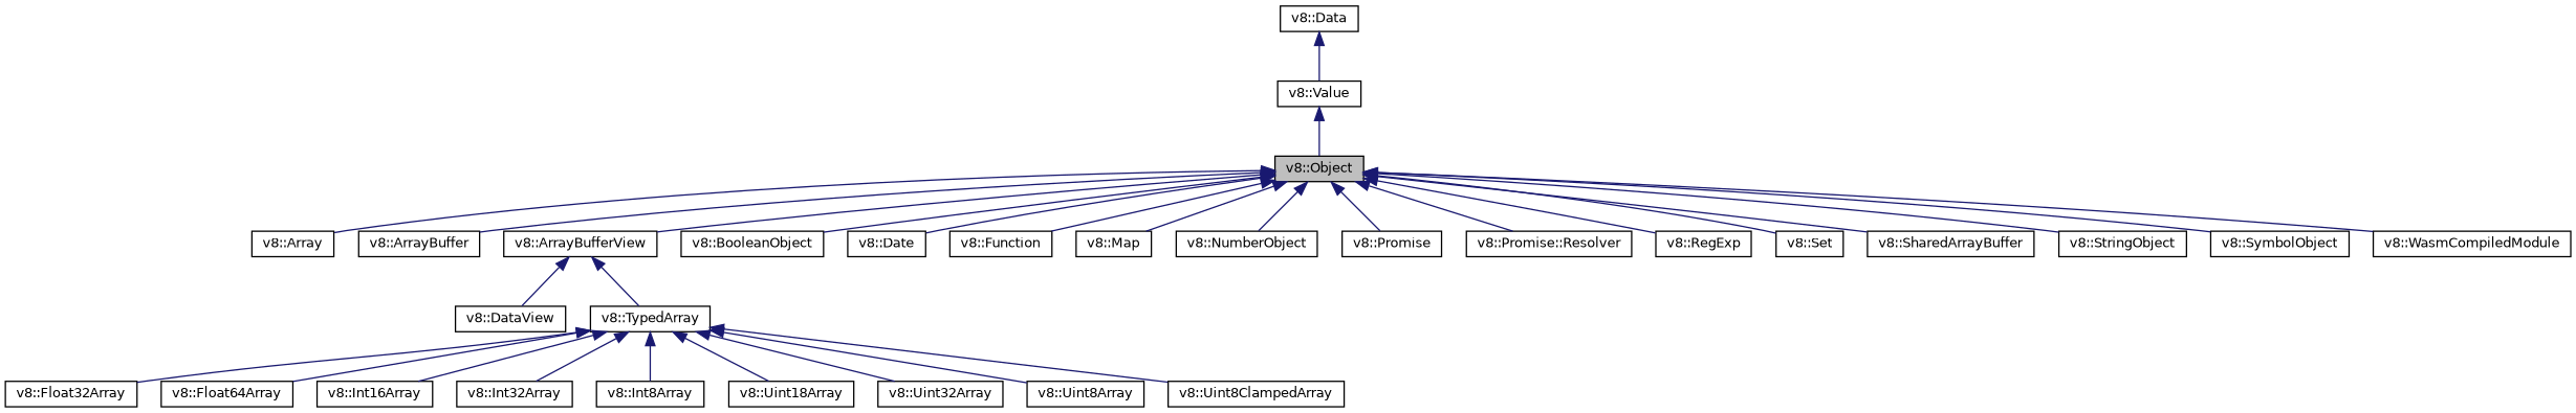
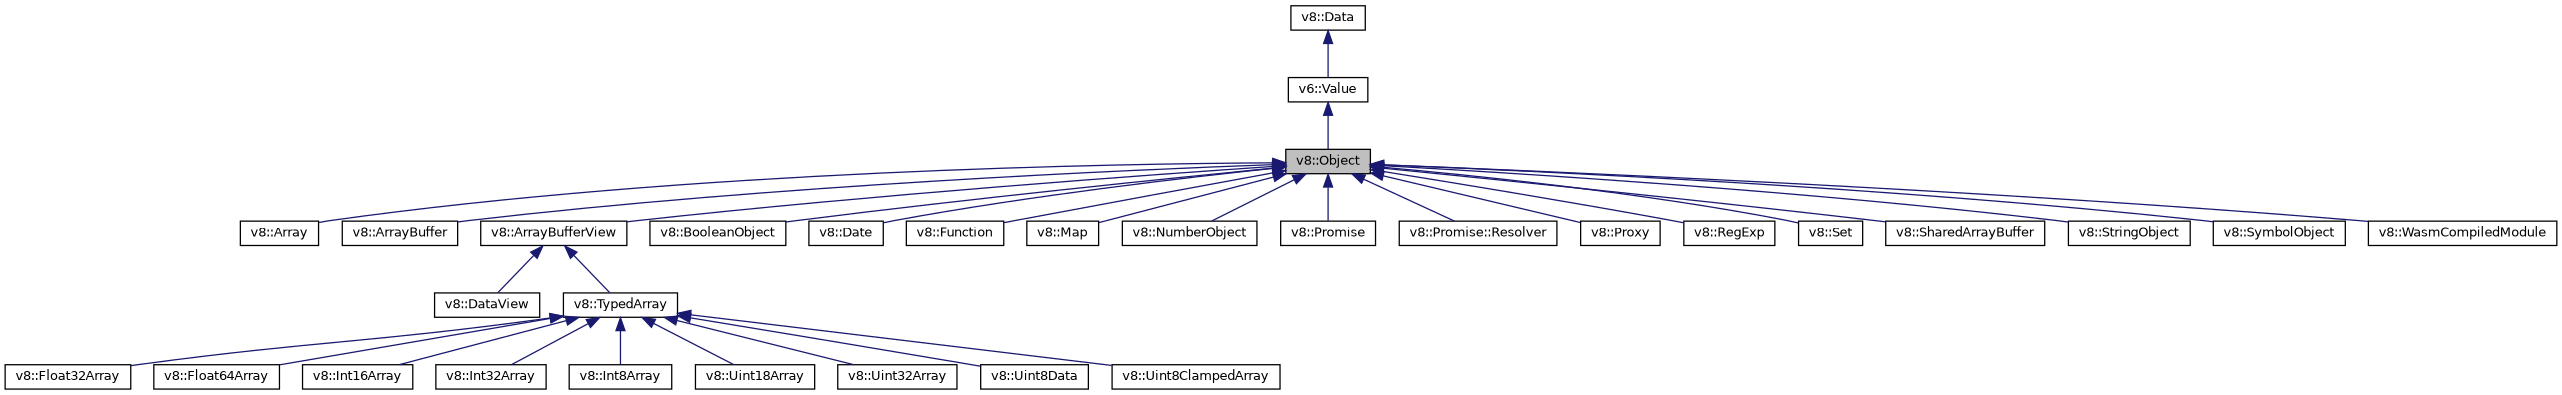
  digraph {
    rankdir=TB
    node [color=black fillcolor=white fontname=Helvetica fontsize=10 shape=record style=filled]
    edge [color=midnightblue dir=back fontname=Helvetica fontsize=10 labelfontname=Helvetica labelfontsize=10 style=solid]
    n1 [fillcolor=grey75 fontcolor=black height=0.2 label="v8::Object" width=0.4]
    n2 [height=0.2 label="v8::Array" width=0.4]
    n3 [height=0.2 label="v8::ArrayBuffer" width=0.4]
    n4 [height=0.2 label="v8::ArrayBufferView" width=0.4]
    n5 [height=0.2 label="v8::BooleanObject" width=0.4]
    n6 [height=0.2 label="v8::Date" width=0.4]
    n7 [height=0.2 label="v8::Function" width=0.4]
    n8 [height=0.2 label="v8::Map" width=0.4]
    n9 [height=0.2 label="v8::NumberObject" width=0.4]
    n10 [height=0.2 label="v8::Promise" width=0.4]
    n11 [height=0.2 label="v8::Promise::Resolver" width=0.4]
+   n12 [height=0.2 label="v8::Proxy" width=0.4]
    n13 [height=0.2 label="v8::RegExp" width=0.4]
    n14 [height=0.2 label="v8::Set" width=0.4]
    n15 [height=0.2 label="v8::SharedArrayBuffer" width=0.4]
    n16 [height=0.2 label="v8::StringObject" width=0.4]
    n17 [height=0.2 label="v8::SymbolObject" width=0.4]
    n18 [height=0.2 label="v8::WasmCompiledModule" width=0.4]
    n19 [height=0.2 label="v8::DataView" width=0.4]
    n20 [height=0.2 label="v8::TypedArray" width=0.4]
-   n21 [height=0.2 label="v8::Value" width=0.4]
+   n21 [height=0.2 label="v6::Value" width=0.4]
    n22 [height=0.2 label="v8::Data" width=0.4]
    n23 [height=0.2 label="v8::Float32Array" width=0.4]
    n24 [height=0.2 label="v8::Float64Array" width=0.4]
    n25 [height=0.2 label="v8::Int16Array" width=0.4]
    n26 [height=0.2 label="v8::Int32Array" width=0.4]
    n27 [height=0.2 label="v8::Int8Array" width=0.4]
    n28 [height=0.2 label="v8::Uint18Array" width=0.4]
    n29 [height=0.2 label="v8::Uint32Array" width=0.4]
-   n30 [height=0.2 label="v8::Uint8Array" width=0.4]
+   n30 [height=0.2 label="v8::Uint8Data" width=0.4]
    n31 [height=0.2 label="v8::Uint8ClampedArray" width=0.4]
    n1 -> n2
    n1 -> n3
    n1 -> n4
    n1 -> n5
    n1 -> n6
    n1 -> n7
    n1 -> n8
    n1 -> n9
    n1 -> n10
    n1 -> n11
+   n1 -> n12
    n1 -> n13
    n1 -> n14
    n1 -> n15
    n1 -> n16
    n1 -> n17
    n1 -> n18
    n4 -> n19
    n4 -> n20
    n20 -> n23
    n20 -> n24
    n20 -> n25
    n20 -> n26
    n20 -> n27
    n20 -> n28
    n20 -> n29
    n20 -> n30
    n20 -> n31
    n21 -> n1
    n22 -> n21
  }
